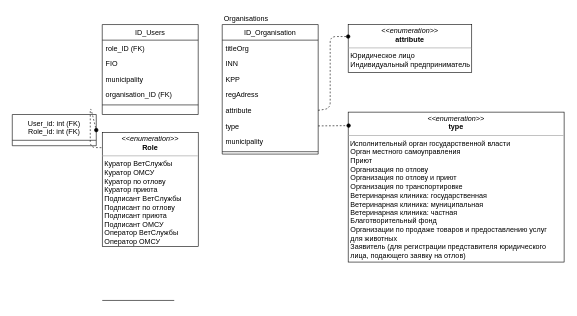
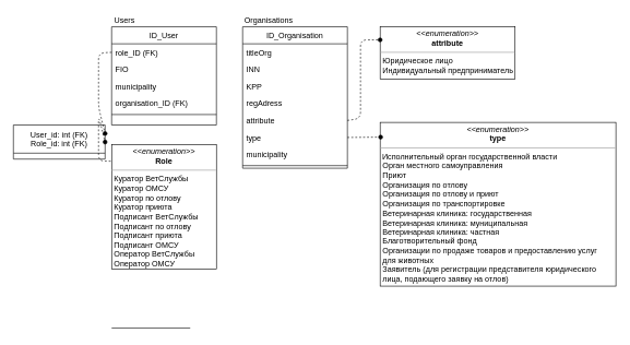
  <mxCell id="0" />
  <mxCell id="1" parent="0" />
  <mxCell id="2" value="" style="group" parent="1" vertex="1" connectable="0"><mxGeometry x="370" y="20" width="160" height="220" as="geometry" /></mxCell>
  <mxCell id="3" value="ID_Organisation" style="swimlane;fontStyle=0;align=center;verticalAlign=top;childLayout=stackLayout;horizontal=1;startSize=26;horizontalStack=0;resizeParent=1;resizeLast=0;collapsible=1;marginBottom=0;rounded=0;shadow=0;strokeWidth=1;" parent="2" vertex="1"><mxGeometry y="20" width="160" height="216" as="geometry"><mxRectangle x="550" y="140" width="160" height="26" as="alternateBounds" /></mxGeometry></mxCell>
  <mxCell id="4" value="titleOrg" style="text;align=left;verticalAlign=top;spacingLeft=4;spacingRight=4;overflow=hidden;rotatable=0;points=[[0,0.5],[1,0.5]];portConstraint=eastwest;" parent="3" vertex="1"><mxGeometry y="26" width="160" height="26" as="geometry" /></mxCell>
  <mxCell id="5" value="INN" style="text;align=left;verticalAlign=top;spacingLeft=4;spacingRight=4;overflow=hidden;rotatable=0;points=[[0,0.5],[1,0.5]];portConstraint=eastwest;rounded=0;shadow=0;html=0;" parent="3" vertex="1"><mxGeometry y="52" width="160" height="26" as="geometry" /></mxCell>
  <mxCell id="6" value="KPP" style="text;align=left;verticalAlign=top;spacingLeft=4;spacingRight=4;overflow=hidden;rotatable=0;points=[[0,0.5],[1,0.5]];portConstraint=eastwest;rounded=0;shadow=0;html=0;" parent="3" vertex="1"><mxGeometry y="78" width="160" height="26" as="geometry" /></mxCell>
  <mxCell id="7" value="regAdress" style="text;align=left;verticalAlign=top;spacingLeft=4;spacingRight=4;overflow=hidden;rotatable=0;points=[[0,0.5],[1,0.5]];portConstraint=eastwest;rounded=0;shadow=0;html=0;" parent="3" vertex="1"><mxGeometry y="104" width="160" height="26" as="geometry" /></mxCell>
  <mxCell id="8" value="attribute" style="text;align=left;verticalAlign=top;spacingLeft=4;spacingRight=4;overflow=hidden;rotatable=0;points=[[0,0.5],[1,0.5]];portConstraint=eastwest;rounded=0;shadow=0;html=0;" parent="3" vertex="1"><mxGeometry y="130" width="160" height="26" as="geometry" /></mxCell>
  <mxCell id="9" value="type" style="text;align=left;verticalAlign=top;spacingLeft=4;spacingRight=4;overflow=hidden;rotatable=0;points=[[0,0.5],[1,0.5]];portConstraint=eastwest;rounded=0;shadow=0;html=0;" parent="3" vertex="1"><mxGeometry y="156" width="160" height="26" as="geometry" /></mxCell>
  <mxCell id="10" value="municipality" style="text;align=left;verticalAlign=top;spacingLeft=4;spacingRight=4;overflow=hidden;rotatable=0;points=[[0,0.5],[1,0.5]];portConstraint=eastwest;rounded=0;shadow=0;html=0;" parent="3" vertex="1"><mxGeometry y="182" width="160" height="26" as="geometry" /></mxCell>
  <mxCell id="11" value="" style="line;html=1;strokeWidth=1;align=left;verticalAlign=middle;spacingTop=-1;spacingLeft=3;spacingRight=3;rotatable=0;labelPosition=right;points=[];portConstraint=eastwest;" parent="3" vertex="1"><mxGeometry y="208" width="160" height="8" as="geometry" /></mxCell>
  <mxCell id="12" value="Organisations" style="text;html=1;strokeColor=none;fillColor=none;align=center;verticalAlign=middle;whiteSpace=wrap;rounded=0;" parent="2" vertex="1"><mxGeometry x="20" width="40" height="20" as="geometry" /></mxCell>
  <mxCell id="13" value="" style="group" parent="1" vertex="1" connectable="0"><mxGeometry x="170" y="20" width="160" height="170" as="geometry" /></mxCell>
- <mxCell id="14" value="ID_Users" style="swimlane;fontStyle=0;align=center;verticalAlign=top;childLayout=stackLayout;horizontal=1;startSize=26;horizontalStack=0;resizeParent=1;resizeLast=0;collapsible=1;marginBottom=0;rounded=0;shadow=0;strokeWidth=1;" parent="13" vertex="1"><mxGeometry y="20" width="160" height="150" as="geometry"><mxRectangle x="230" y="140" width="160" height="26" as="alternateBounds" /></mxGeometry></mxCell>
+ <mxCell id="14" value="ID_User" style="swimlane;fontStyle=0;align=center;verticalAlign=top;childLayout=stackLayout;horizontal=1;startSize=26;horizontalStack=0;resizeParent=1;resizeLast=0;collapsible=1;marginBottom=0;rounded=0;shadow=0;strokeWidth=1;" parent="13" vertex="1"><mxGeometry y="20" width="160" height="150" as="geometry"><mxRectangle x="230" y="140" width="160" height="26" as="alternateBounds" /></mxGeometry></mxCell>
  <mxCell id="15" value="role_ID (FK)" style="text;align=left;verticalAlign=top;spacingLeft=4;spacingRight=4;overflow=hidden;rotatable=0;points=[[0,0.5],[1,0.5]];portConstraint=eastwest;" parent="14" vertex="1"><mxGeometry y="26" width="160" height="26" as="geometry" /></mxCell>
  <mxCell id="16" value="FIO" style="text;align=left;verticalAlign=top;spacingLeft=4;spacingRight=4;overflow=hidden;rotatable=0;points=[[0,0.5],[1,0.5]];portConstraint=eastwest;rounded=0;shadow=0;html=0;" parent="14" vertex="1"><mxGeometry y="52" width="160" height="26" as="geometry" /></mxCell>
  <mxCell id="17" value="municipality" style="text;align=left;verticalAlign=top;spacingLeft=4;spacingRight=4;overflow=hidden;rotatable=0;points=[[0,0.5],[1,0.5]];portConstraint=eastwest;rounded=0;shadow=0;html=0;" parent="14" vertex="1"><mxGeometry y="78" width="160" height="26" as="geometry" /></mxCell>
  <mxCell id="18" value="organisation_ID (FK)" style="text;align=left;verticalAlign=top;spacingLeft=4;spacingRight=4;overflow=hidden;rotatable=0;points=[[0,0.5],[1,0.5]];portConstraint=eastwest;" parent="14" vertex="1"><mxGeometry y="104" width="160" height="26" as="geometry" /></mxCell>
  <mxCell id="19" value="" style="line;html=1;strokeWidth=1;align=left;verticalAlign=middle;spacingTop=-1;spacingLeft=3;spacingRight=3;rotatable=0;labelPosition=right;points=[];portConstraint=eastwest;" parent="14" vertex="1"><mxGeometry y="130" width="160" height="8" as="geometry" /></mxCell>
+ <mxCell id="20" value="Users" style="text;html=1;strokeColor=none;fillColor=none;align=center;verticalAlign=middle;whiteSpace=wrap;rounded=0;" parent="13" vertex="1"><mxGeometry width="40" height="20" as="geometry" /></mxCell>
  <mxCell id="21" value="&lt;p style=&quot;margin: 0px ; margin-top: 4px ; text-align: center&quot;&gt;&lt;i&gt;&amp;lt;&amp;lt;enumeration&amp;gt;&amp;gt;&lt;/i&gt;&lt;br&gt;&lt;b&gt;Role&lt;/b&gt;&lt;/p&gt;&lt;hr size=&quot;1&quot;&gt;&lt;p style=&quot;margin: 0px ; margin-left: 4px&quot;&gt;Куратор ВетСлужбы&lt;/p&gt;&lt;p style=&quot;margin: 0px ; margin-left: 4px&quot;&gt;Куратор ОМСУ&lt;/p&gt;&lt;p style=&quot;margin: 0px ; margin-left: 4px&quot;&gt;Куратор по отлову&lt;/p&gt;&lt;p style=&quot;margin: 0px ; margin-left: 4px&quot;&gt;Куратор приюта&lt;/p&gt;&lt;p style=&quot;margin: 0px ; margin-left: 4px&quot;&gt;Подписант ВетСлужбы&lt;/p&gt;&lt;p style=&quot;margin: 0px ; margin-left: 4px&quot;&gt;Подписант по отлову&lt;/p&gt;&lt;p style=&quot;margin: 0px ; margin-left: 4px&quot;&gt;Подписант приюта&lt;/p&gt;&lt;p style=&quot;margin: 0px ; margin-left: 4px&quot;&gt;Подписант ОМСУ&lt;/p&gt;&lt;p style=&quot;margin: 0px ; margin-left: 4px&quot;&gt;Оператор ВетСлужбы&lt;/p&gt;&lt;p style=&quot;margin: 0px ; margin-left: 4px&quot;&gt;Оператор ОМСУ&lt;/p&gt;&lt;p style=&quot;margin: 0px ; margin-left: 4px&quot;&gt;&lt;br&gt;&lt;/p&gt;&lt;p style=&quot;margin: 0px ; margin-left: 4px&quot;&gt;&lt;br&gt;&lt;/p&gt;" style="verticalAlign=top;align=left;overflow=fill;fontSize=12;fontFamily=Helvetica;html=1;" parent="1" vertex="1"><mxGeometry x="170" y="220" width="160" height="190" as="geometry" /></mxCell>
  <mxCell id="22" value="&lt;p style=&quot;margin: 0px ; margin-top: 4px ; text-align: center&quot;&gt;&lt;i&gt;&amp;lt;&amp;lt;enumeration&amp;gt;&amp;gt;&lt;/i&gt;&lt;br&gt;&lt;b&gt;attribute&lt;/b&gt;&lt;/p&gt;&lt;hr size=&quot;1&quot;&gt;&lt;p style=&quot;margin: 0px ; margin-left: 4px&quot;&gt;Юридическое лицо&lt;/p&gt;&lt;p style=&quot;margin: 0px ; margin-left: 4px&quot;&gt;Индивидуальный предприниматель&lt;/p&gt;&lt;p style=&quot;margin: 0px ; margin-left: 4px&quot;&gt;&lt;br&gt;&lt;/p&gt;&lt;p style=&quot;margin: 0px ; margin-left: 4px&quot;&gt;&lt;br&gt;&lt;/p&gt;&lt;p style=&quot;margin: 0px ; margin-left: 4px&quot;&gt;&lt;br&gt;&lt;/p&gt;" style="verticalAlign=top;align=left;overflow=fill;fontSize=12;fontFamily=Helvetica;html=1;" parent="1" vertex="1"><mxGeometry x="580" y="40" width="206" height="80" as="geometry" /></mxCell>
  <mxCell id="23" value="&lt;p style=&quot;margin: 4px 0px 0px ; text-align: center&quot;&gt;&lt;font style=&quot;font-size: 12px&quot;&gt;&lt;i&gt;&amp;lt;&amp;lt;enumeration&amp;gt;&amp;gt;&lt;/i&gt;&lt;br&gt;&lt;b&gt;type&lt;/b&gt;&lt;/font&gt;&lt;/p&gt;&lt;hr size=&quot;1&quot;&gt;&lt;font style=&quot;font-size: 12px&quot;&gt;&lt;span style=&quot;font-family: &amp;#34;arial&amp;#34; , sans-serif&quot;&gt;&amp;nbsp;Исполнительный орган государственной власти&lt;/span&gt;&lt;br&gt;&lt;/font&gt;&lt;p style=&quot;margin: 0px 0px 0px 4px&quot;&gt;&lt;font style=&quot;font-size: 12px&quot;&gt;&lt;span style=&quot;font-family: &amp;#34;arial&amp;#34; , sans-serif&quot;&gt;Орган местного самоуправления&lt;/span&gt;&lt;br&gt;&lt;/font&gt;&lt;/p&gt;&lt;p style=&quot;margin: 0px 0px 0px 4px&quot;&gt;&lt;font style=&quot;font-size: 12px&quot;&gt;&lt;span style=&quot;font-family: &amp;#34;arial&amp;#34; , sans-serif&quot;&gt;Приют&lt;/span&gt;&lt;span style=&quot;font-family: &amp;#34;arial&amp;#34; , sans-serif&quot;&gt;&lt;br&gt;&lt;/span&gt;&lt;/font&gt;&lt;/p&gt;&lt;p style=&quot;margin: 0px 0px 0px 4px&quot;&gt;&lt;font style=&quot;font-size: 12px&quot;&gt;&lt;span style=&quot;font-family: &amp;#34;arial&amp;#34; , sans-serif&quot;&gt;Организация по отлову&lt;/span&gt;&lt;span style=&quot;font-family: &amp;#34;arial&amp;#34; , sans-serif&quot;&gt;&lt;br&gt;&lt;/span&gt;&lt;/font&gt;&lt;/p&gt;&lt;p style=&quot;margin: 0px 0px 0px 4px&quot;&gt;&lt;font style=&quot;font-size: 12px&quot;&gt;&lt;span style=&quot;font-family: &amp;#34;arial&amp;#34; , sans-serif&quot;&gt;Организация по отлову и приют&lt;/span&gt;&lt;span style=&quot;font-family: &amp;#34;arial&amp;#34; , sans-serif&quot;&gt;&lt;br&gt;&lt;/span&gt;&lt;/font&gt;&lt;/p&gt;&lt;p style=&quot;margin: 0px 0px 0px 4px&quot;&gt;&lt;font style=&quot;font-size: 12px&quot;&gt;&lt;span style=&quot;font-family: &amp;#34;arial&amp;#34; , sans-serif&quot;&gt;Организация по транспортировке&lt;/span&gt;&lt;span style=&quot;font-family: &amp;#34;arial&amp;#34; , sans-serif&quot;&gt;&lt;br&gt;&lt;/span&gt;&lt;/font&gt;&lt;/p&gt;&lt;p style=&quot;margin: 0px 0px 0px 4px&quot;&gt;&lt;font style=&quot;font-size: 12px&quot;&gt;&lt;span style=&quot;font-family: &amp;#34;arial&amp;#34; , sans-serif&quot;&gt;Ветеринарная клиника: государственная&lt;/span&gt;&lt;span style=&quot;font-family: &amp;#34;arial&amp;#34; , sans-serif&quot;&gt;&lt;br&gt;&lt;/span&gt;&lt;/font&gt;&lt;/p&gt;&lt;p style=&quot;margin: 0px 0px 0px 4px&quot;&gt;&lt;font style=&quot;font-size: 12px&quot;&gt;&lt;span style=&quot;font-family: &amp;#34;arial&amp;#34; , sans-serif&quot;&gt;Ветеринарная клиника: муниципальная&lt;/span&gt;&lt;span style=&quot;font-family: &amp;#34;arial&amp;#34; , sans-serif&quot;&gt;&lt;br&gt;&lt;/span&gt;&lt;/font&gt;&lt;/p&gt;&lt;p style=&quot;margin: 0px 0px 0px 4px&quot;&gt;&lt;font style=&quot;font-size: 12px&quot;&gt;&lt;span style=&quot;font-family: &amp;#34;arial&amp;#34; , sans-serif&quot;&gt;Ветеринарная клиника: частная&lt;/span&gt;&lt;span style=&quot;font-family: &amp;#34;arial&amp;#34; , sans-serif&quot;&gt;&lt;br&gt;&lt;/span&gt;&lt;/font&gt;&lt;/p&gt;&lt;p style=&quot;margin: 0px 0px 0px 4px&quot;&gt;&lt;font style=&quot;font-size: 12px&quot;&gt;&lt;span style=&quot;font-family: &amp;#34;arial&amp;#34; , sans-serif&quot;&gt;Благотворительный фонд&lt;/span&gt;&lt;span style=&quot;font-family: &amp;#34;arial&amp;#34; , sans-serif&quot;&gt;&lt;br&gt;&lt;/span&gt;&lt;/font&gt;&lt;/p&gt;&lt;p style=&quot;margin: 0px 0px 0px 4px&quot;&gt;&lt;font style=&quot;font-size: 12px&quot;&gt;&lt;span style=&quot;font-family: &amp;#34;arial&amp;#34; , sans-serif&quot;&gt;Организации по продаже товаров и предоставлению услуг&lt;br&gt;для животных&lt;/span&gt;&lt;span style=&quot;font-family: &amp;#34;arial&amp;#34; , sans-serif&quot;&gt;&lt;br&gt;&lt;/span&gt;&lt;/font&gt;&lt;/p&gt;&lt;p style=&quot;margin: 0px 0px 0px 4px&quot;&gt;&lt;span style=&quot;font-family: &amp;#34;arial&amp;#34; , sans-serif&quot;&gt;&lt;font style=&quot;font-size: 12px&quot;&gt;Заявитель (для регистрации представителя юридического&lt;br&gt;лица, подающего заявку на отлов)&lt;/font&gt;&lt;/span&gt;&lt;/p&gt;&lt;p style=&quot;margin: 0px 0px 0px 4px&quot;&gt;&lt;span style=&quot;font-family: &amp;#34;arial&amp;#34; , sans-serif&quot;&gt;&lt;font style=&quot;font-size: 12px&quot;&gt;&lt;br&gt;&lt;/font&gt;&lt;/span&gt;&lt;/p&gt;&lt;p style=&quot;margin: 0px 0px 0px 4px&quot;&gt;&lt;span style=&quot;font-family: &amp;#34;arial&amp;#34; , sans-serif&quot;&gt;&lt;font style=&quot;font-size: 12px&quot;&gt;&lt;br&gt;&lt;/font&gt;&lt;/span&gt;&lt;/p&gt;&lt;p style=&quot;margin: 0px 0px 0px 4px&quot;&gt;&lt;span style=&quot;font-family: &amp;#34;arial&amp;#34; , sans-serif&quot;&gt;&lt;font style=&quot;font-size: 12px&quot;&gt;&lt;br&gt;&lt;/font&gt;&lt;/span&gt;&lt;/p&gt;&lt;p style=&quot;margin: 0px 0px 0px 4px&quot;&gt;&lt;span style=&quot;font-family: &amp;#34;arial&amp;#34; , sans-serif&quot;&gt;&lt;font style=&quot;font-size: 12px&quot;&gt;&lt;br&gt;&lt;/font&gt;&lt;/span&gt;&lt;/p&gt;&lt;p style=&quot;margin: 0px 0px 0px 4px&quot;&gt;&lt;span style=&quot;font-family: &amp;#34;arial&amp;#34; , sans-serif&quot;&gt;&lt;br&gt;&lt;/span&gt;&lt;/p&gt;" style="verticalAlign=top;align=left;overflow=fill;fontSize=12;fontFamily=Helvetica;html=1;" parent="1" vertex="1"><mxGeometry x="580" y="186" width="360" height="250" as="geometry" /></mxCell>
  <mxCell id="24" value="" style="endArrow=oval;dashed=1;html=1;entryX=0;entryY=0.25;entryDx=0;entryDy=0;startArrow=none;startFill=0;endFill=1;exitX=1;exitY=0.5;exitDx=0;exitDy=0;" parent="1" target="22" edge="1" source="8"><mxGeometry width="50" height="50" relative="1" as="geometry"><mxPoint x="570" y="180" as="sourcePoint" /><mxPoint x="420.64" y="63.2" as="targetPoint" /><Array as="points"><mxPoint x="550" y="180" /><mxPoint x="550" y="60" /></Array></mxGeometry></mxCell>
  <mxCell id="25" value="" style="endArrow=oval;dashed=1;html=1;entryX=0.002;entryY=0.09;entryDx=0;entryDy=0;entryPerimeter=0;startArrow=none;startFill=0;endFill=1;exitX=1;exitY=0.5;exitDx=0;exitDy=0;" parent="1" target="23" edge="1" source="9"><mxGeometry width="50" height="50" relative="1" as="geometry"><mxPoint x="570" y="213" as="sourcePoint" /><mxPoint x="430.64" y="73.2" as="targetPoint" /><Array as="points" /></mxGeometry></mxCell>
+ <mxCell id="26" value="" style="endArrow=oval;dashed=1;html=1;startArrow=none;startFill=0;endFill=1;exitX=0;exitY=0.5;exitDx=0;exitDy=0;entryX=1;entryY=0.25;entryDx=0;entryDy=0;" parent="1" source="15" target="29" edge="1"><mxGeometry width="50" height="50" relative="1" as="geometry"><mxPoint x="510" y="340" as="sourcePoint" /><mxPoint x="70" y="180" as="targetPoint" /><Array as="points"><mxPoint x="150" y="80" /><mxPoint x="150" y="163" /></Array></mxGeometry></mxCell>
  <mxCell id="27" value="" style="line;strokeWidth=1;fillColor=none;align=left;verticalAlign=middle;spacingTop=-1;spacingLeft=3;spacingRight=3;rotatable=0;labelPosition=right;points=[];portConstraint=eastwest;" vertex="1" parent="1"><mxGeometry x="170" y="496" width="120" height="8" as="geometry" /></mxCell>
  <mxCell id="28" value="" style="endArrow=oval;dashed=1;html=1;startArrow=none;startFill=0;endFill=1;exitX=-0.009;exitY=0.133;exitDx=0;exitDy=0;entryX=1;entryY=0.5;entryDx=0;entryDy=0;exitPerimeter=0;" edge="1" parent="1" source="21" target="29"><mxGeometry width="50" height="50" relative="1" as="geometry"><mxPoint x="180" y="89" as="sourcePoint" /><mxPoint x="50" y="173" as="targetPoint" /><Array as="points"><mxPoint x="150" y="245" /><mxPoint x="150" y="176" /></Array></mxGeometry></mxCell>
  <mxCell id="29" value="User_id: int (FK)&#10;Role_id: int (FK)" style="swimlane;fontStyle=0;childLayout=stackLayout;horizontal=1;startSize=43;fillColor=none;horizontalStack=0;resizeParent=1;resizeParentMax=0;resizeLast=0;collapsible=1;marginBottom=0;" vertex="1" parent="1"><mxGeometry x="20" y="190" width="140" height="52" as="geometry" /></mxCell>
